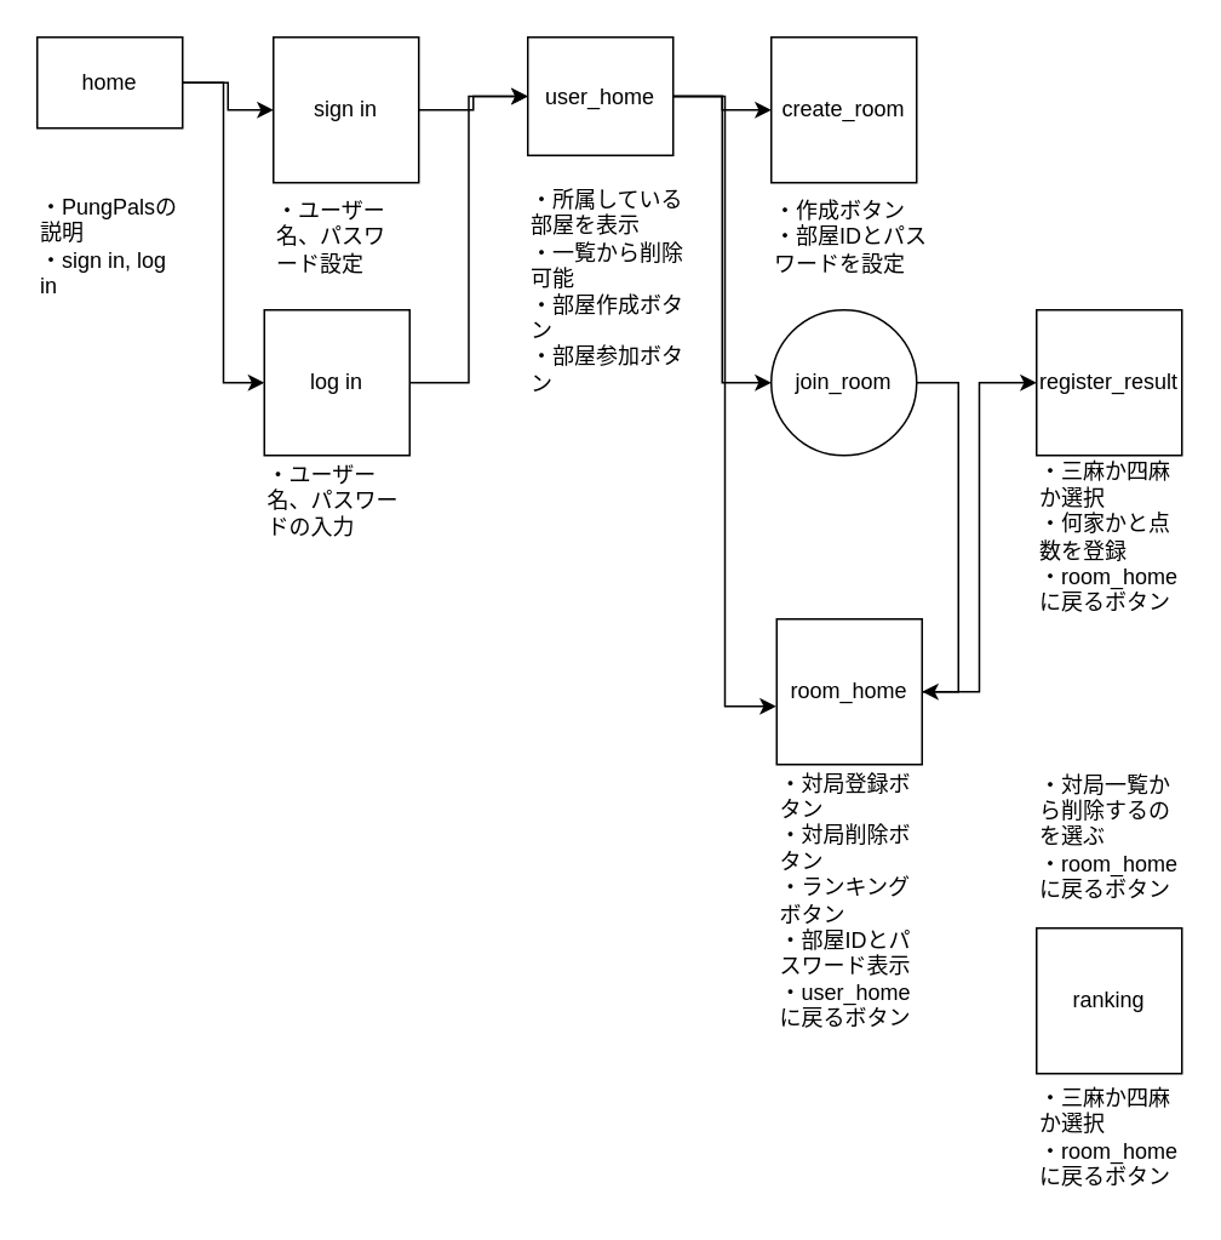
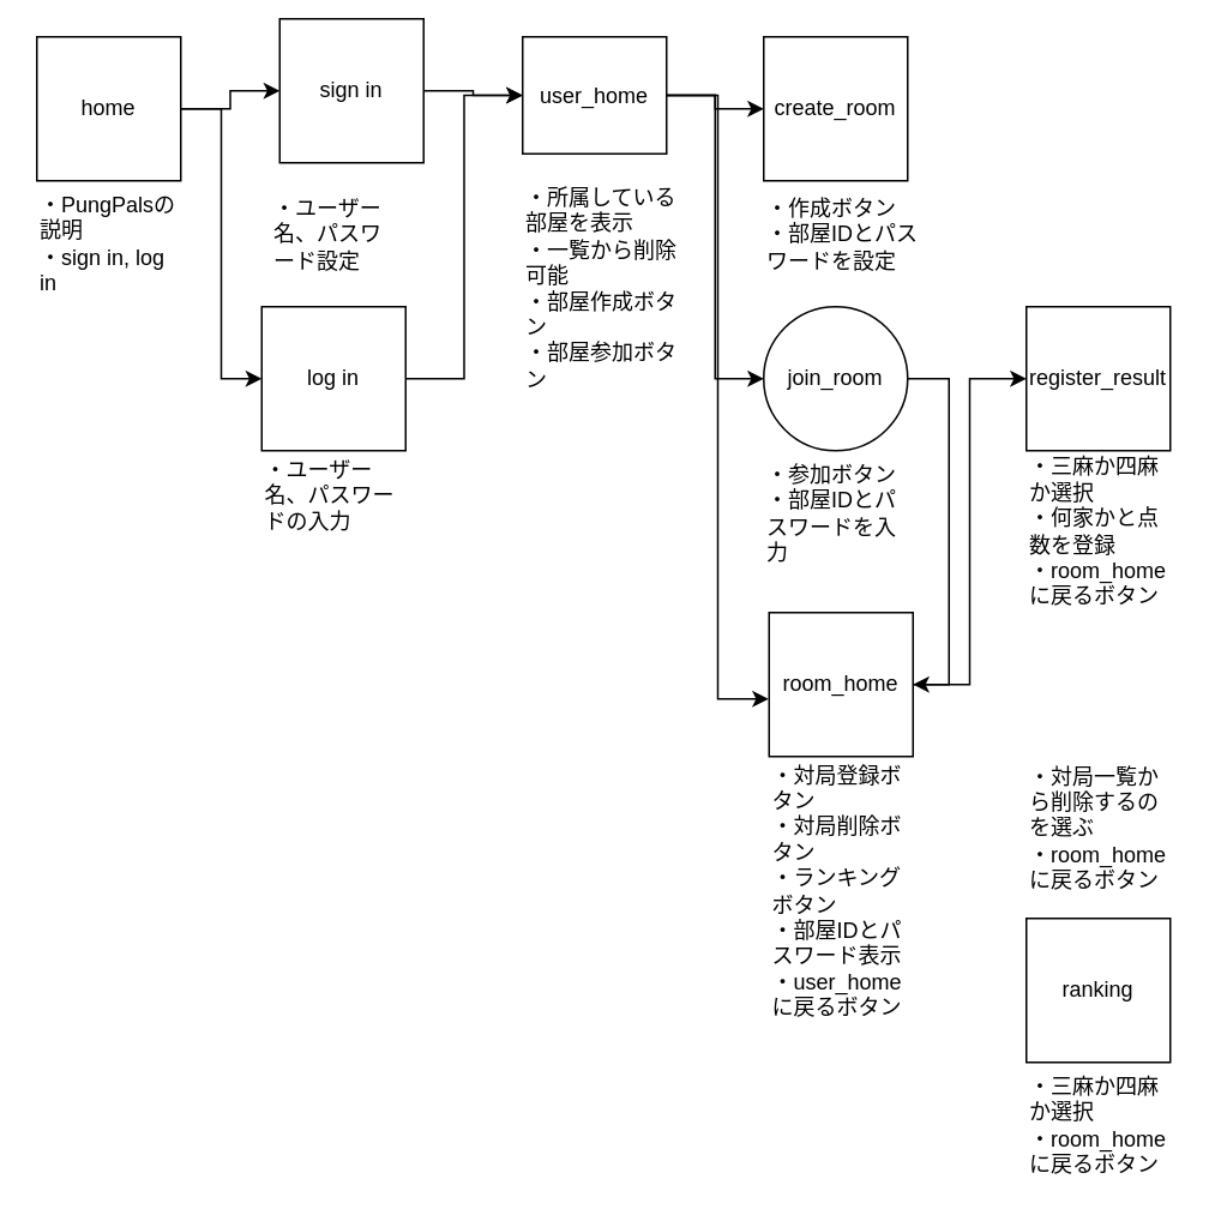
  <mxCell id="0" />
  <mxCell id="1" parent="0" />
  <mxCell id="2" style="edgeStyle=orthogonalEdgeStyle;rounded=0;orthogonalLoop=1;jettySize=auto;html=1;entryX=0;entryY=0.5;entryDx=0;entryDy=0;" parent="1" source="4" target="7" edge="1"><mxGeometry relative="1" as="geometry" /></mxCell>
  <mxCell id="3" style="edgeStyle=orthogonalEdgeStyle;rounded=0;orthogonalLoop=1;jettySize=auto;html=1;entryX=0;entryY=0.5;entryDx=0;entryDy=0;" parent="1" source="4" target="10" edge="1"><mxGeometry relative="1" as="geometry" /></mxCell>
- <mxCell id="4" value="home" style="whiteSpace=wrap;html=1;aspect=fixed;" parent="1" vertex="1"><mxGeometry x="20" y="20" width="80" height="50" as="geometry" /></mxCell>
+ <mxCell id="4" value="home" style="whiteSpace=wrap;html=1;aspect=fixed;" parent="1" vertex="1"><mxGeometry x="20" y="20" width="80" height="80" as="geometry" /></mxCell>
  <mxCell id="5" value="・PungPalsの説明&lt;br&gt;・sign in, log in" style="text;html=1;strokeColor=none;fillColor=none;align=left;verticalAlign=top;whiteSpace=wrap;rounded=0;" parent="1" vertex="1"><mxGeometry x="20" y="100" width="80" height="70" as="geometry" /></mxCell>
  <mxCell id="6" style="edgeStyle=orthogonalEdgeStyle;rounded=0;orthogonalLoop=1;jettySize=auto;html=1;" parent="1" source="7" target="14" edge="1"><mxGeometry relative="1" as="geometry" /></mxCell>
- <mxCell id="7" value="sign in" style="whiteSpace=wrap;html=1;aspect=fixed;" parent="1" vertex="1"><mxGeometry x="150" y="20" width="80" height="80" as="geometry" /></mxCell>
+ <mxCell id="7" value="sign in" style="whiteSpace=wrap;html=1;aspect=fixed;" parent="1" vertex="1"><mxGeometry x="155" y="10" width="80" height="80" as="geometry" /></mxCell>
  <mxCell id="8" value="・ユーザー名、パスワード設定" style="text;html=1;strokeColor=none;fillColor=none;align=left;verticalAlign=middle;whiteSpace=wrap;rounded=0;" parent="1" vertex="1"><mxGeometry x="150" y="100" width="70" height="60" as="geometry" /></mxCell>
  <mxCell id="9" style="edgeStyle=orthogonalEdgeStyle;rounded=0;orthogonalLoop=1;jettySize=auto;html=1;entryX=0;entryY=0.5;entryDx=0;entryDy=0;" parent="1" source="10" target="14" edge="1"><mxGeometry relative="1" as="geometry"><mxPoint x="260" y="60" as="targetPoint" /></mxGeometry></mxCell>
  <mxCell id="10" value="log in" style="whiteSpace=wrap;html=1;aspect=fixed;" parent="1" vertex="1"><mxGeometry x="145" y="170" width="80" height="80" as="geometry" /></mxCell>
  <mxCell id="11" value="・ユーザー名、パスワードの入力" style="text;html=1;strokeColor=none;fillColor=none;align=left;verticalAlign=middle;whiteSpace=wrap;rounded=0;" parent="1" vertex="1"><mxGeometry x="145" y="250" width="75" height="50" as="geometry" /></mxCell>
  <mxCell id="12" style="edgeStyle=orthogonalEdgeStyle;rounded=0;orthogonalLoop=1;jettySize=auto;html=1;entryX=0;entryY=0.5;entryDx=0;entryDy=0;" parent="1" source="14" target="16" edge="1"><mxGeometry relative="1" as="geometry" /></mxCell>
  <mxCell id="13" style="edgeStyle=orthogonalEdgeStyle;rounded=0;orthogonalLoop=1;jettySize=auto;html=1;entryX=0;entryY=0.5;entryDx=0;entryDy=0;" edge="1" parent="1" source="14" target="19"><mxGeometry relative="1" as="geometry" /></mxCell>
  <mxCell id="14" value="user_home" style="whiteSpace=wrap;html=1;aspect=fixed;" parent="1" vertex="1"><mxGeometry x="290" y="20" width="80" height="65" as="geometry" /></mxCell>
  <mxCell id="15" value="・所属している部屋を表示&lt;br&gt;・一覧から削除可能&lt;br&gt;・部屋作成ボタン&lt;br&gt;・部屋参加ボタン" style="text;html=1;strokeColor=none;fillColor=none;align=left;verticalAlign=middle;whiteSpace=wrap;rounded=0;" parent="1" vertex="1"><mxGeometry x="290" y="100" width="90" height="120" as="geometry" /></mxCell>
  <mxCell id="16" value="create_room" style="whiteSpace=wrap;html=1;aspect=fixed;" parent="1" vertex="1"><mxGeometry x="424" y="20" width="80" height="80" as="geometry" /></mxCell>
  <mxCell id="17" value="・作成ボタン&lt;br&gt;・部屋IDとパスワードを設定" style="text;html=1;strokeColor=none;fillColor=none;align=left;verticalAlign=middle;whiteSpace=wrap;rounded=0;" parent="1" vertex="1"><mxGeometry x="424" y="100" width="86" height="60" as="geometry" /></mxCell>
  <mxCell id="18" style="edgeStyle=orthogonalEdgeStyle;rounded=0;orthogonalLoop=1;jettySize=auto;html=1;entryX=1;entryY=0.5;entryDx=0;entryDy=0;" parent="1" source="19" target="22" edge="1"><mxGeometry relative="1" as="geometry"><Array as="points"><mxPoint x="527" y="210" /><mxPoint x="527" y="380" /></Array></mxGeometry></mxCell>
  <mxCell id="19" value="join_room" style="ellipse;whiteSpace=wrap;html=1;aspect=fixed;" parent="1" vertex="1"><mxGeometry x="424" y="170" width="80" height="80" as="geometry" /></mxCell>
+ <mxCell id="20" value="・参加ボタン&lt;br&gt;・部屋IDとパスワードを入力" style="text;html=1;strokeColor=none;fillColor=none;align=left;verticalAlign=middle;whiteSpace=wrap;rounded=0;" parent="1" vertex="1"><mxGeometry x="424" y="250" width="76" height="70" as="geometry" /></mxCell>
  <mxCell id="21" style="edgeStyle=orthogonalEdgeStyle;rounded=0;orthogonalLoop=1;jettySize=auto;html=1;entryX=0;entryY=0.5;entryDx=0;entryDy=0;" parent="1" source="22" target="25" edge="1"><mxGeometry relative="1" as="geometry" /></mxCell>
  <mxCell id="22" value="room_home" style="whiteSpace=wrap;html=1;aspect=fixed;" parent="1" vertex="1"><mxGeometry x="427" y="340" width="80" height="80" as="geometry" /></mxCell>
  <mxCell id="23" style="edgeStyle=orthogonalEdgeStyle;rounded=0;orthogonalLoop=1;jettySize=auto;html=1;entryX=-0.004;entryY=0.6;entryDx=0;entryDy=0;entryPerimeter=0;" parent="1" source="14" target="22" edge="1"><mxGeometry relative="1" as="geometry" /></mxCell>
  <mxCell id="24" value="・対局登録ボタン&lt;br&gt;・対局削除ボタン&lt;br&gt;・ランキングボタン&lt;br&gt;・部屋IDとパスワード表示&lt;br&gt;・user_homeに戻るボタン" style="text;html=1;strokeColor=none;fillColor=none;align=left;verticalAlign=middle;whiteSpace=wrap;rounded=0;" parent="1" vertex="1"><mxGeometry x="427" y="420" width="83" height="150" as="geometry" /></mxCell>
  <mxCell id="25" value="register_result" style="whiteSpace=wrap;html=1;aspect=fixed;" parent="1" vertex="1"><mxGeometry x="570" y="170" width="80" height="80" as="geometry" /></mxCell>
  <mxCell id="26" value="・三麻か四麻か選択&lt;br&gt;・何家かと点数を登録&lt;br&gt;・room_homeに戻るボタン&lt;br&gt;" style="text;html=1;strokeColor=none;fillColor=none;align=left;verticalAlign=middle;whiteSpace=wrap;rounded=0;" parent="1" vertex="1"><mxGeometry x="570" y="250" width="80" height="90" as="geometry" /></mxCell>
  <mxCell id="27" value="ranking" style="whiteSpace=wrap;html=1;aspect=fixed;" vertex="1" parent="1"><mxGeometry x="570" y="510" width="80" height="80" as="geometry" /></mxCell>
  <mxCell id="28" value="・三麻か四麻か選択&lt;br&gt;・room_homeに戻るボタン" style="text;html=1;strokeColor=none;fillColor=none;align=left;verticalAlign=middle;whiteSpace=wrap;rounded=0;" vertex="1" parent="1"><mxGeometry x="570" y="590" width="80" height="70" as="geometry" /></mxCell>
  <mxCell id="29" value="・対局一覧から削除するのを選ぶ&lt;br&gt;・room_homeに戻るボタン" style="text;html=1;strokeColor=none;fillColor=none;align=left;verticalAlign=middle;whiteSpace=wrap;rounded=0;" vertex="1" parent="1"><mxGeometry x="570" y="420" width="80" height="80" as="geometry" /></mxCell>
